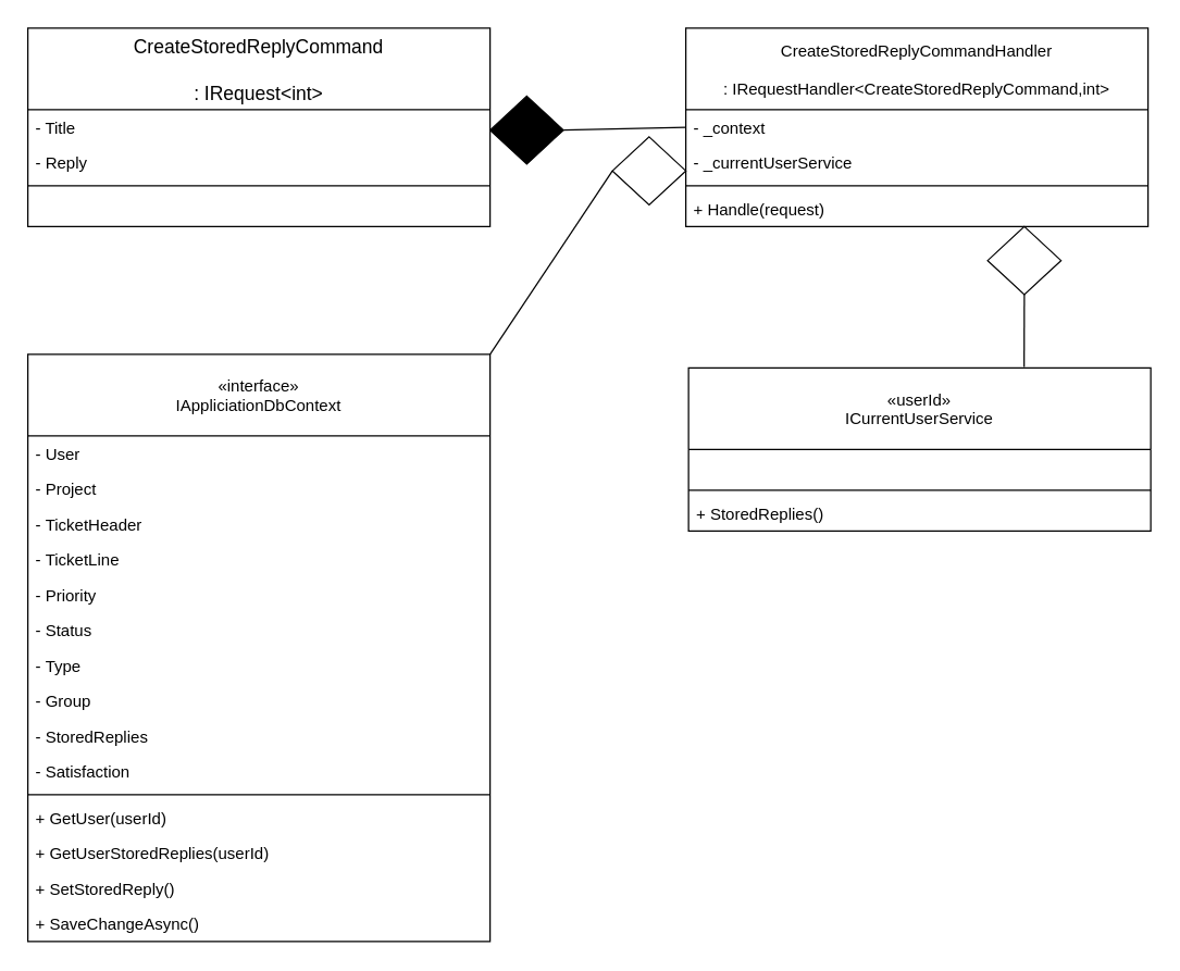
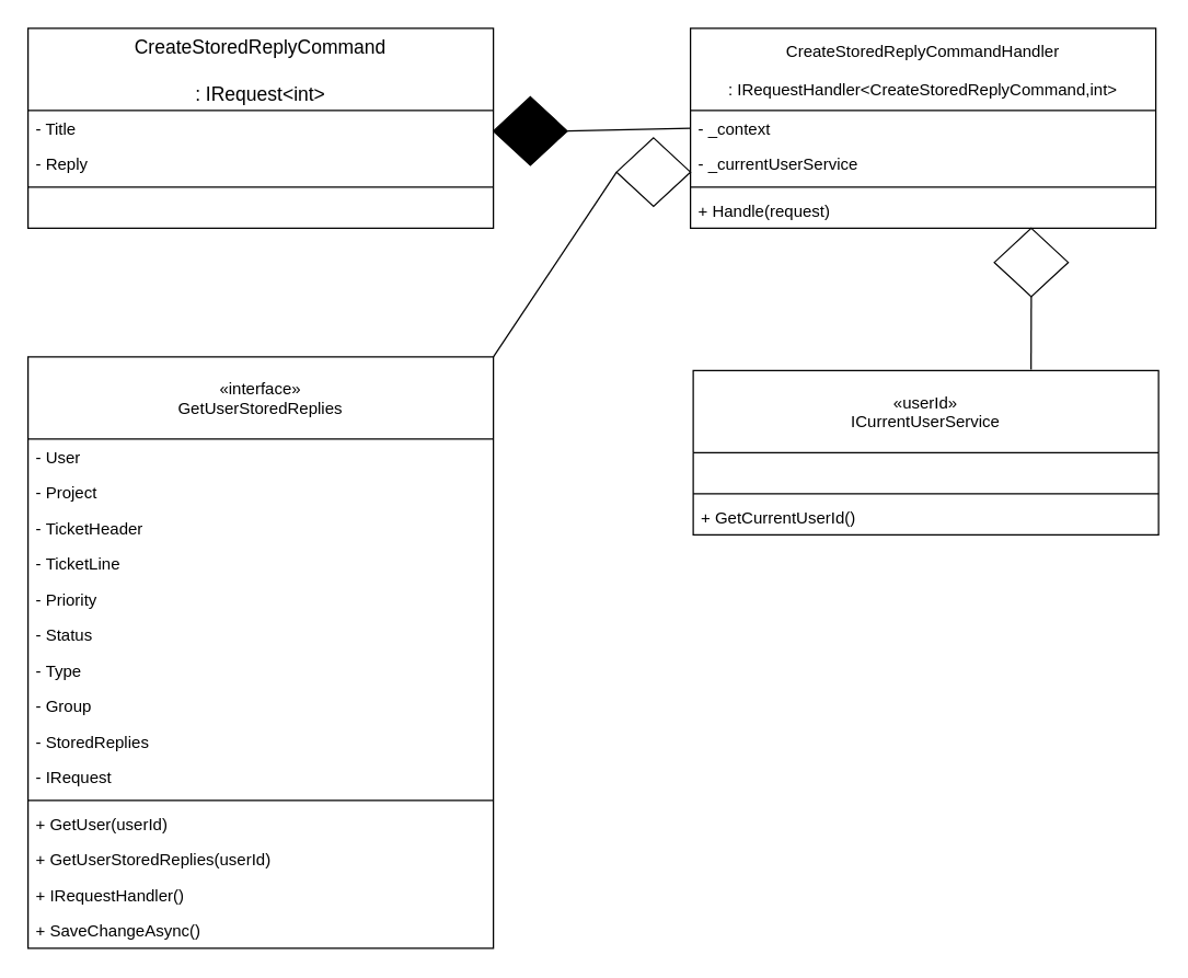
  <mxCell id="0" />
  <mxCell id="1" parent="0" />
  <mxCell id="2" value="" style="endArrow=none;html=1;entryX=0;entryY=0.5;entryDx=0;entryDy=0;exitX=1;exitY=0.5;exitDx=0;exitDy=0;exitPerimeter=0;" parent="1" source="3" target="14" edge="1"><mxGeometry width="50" height="50" relative="1" as="geometry"><mxPoint x="414" y="93" as="sourcePoint" /><mxPoint x="544" y="350" as="targetPoint" /></mxGeometry></mxCell>
  <mxCell id="3" value="" style="strokeWidth=1;html=1;shape=mxgraph.flowchart.decision;whiteSpace=wrap;fillColor=#000000;" parent="1" vertex="1"><mxGeometry x="360" y="70" width="54" height="50" as="geometry" /></mxCell>
  <mxCell id="4" value="" style="endArrow=none;html=1;entryX=1;entryY=0;entryDx=0;entryDy=0;exitX=0;exitY=0.5;exitDx=0;exitDy=0;exitPerimeter=0;" parent="1" source="5" target="18" edge="1"><mxGeometry width="50" height="50" relative="1" as="geometry"><mxPoint x="414" y="193" as="sourcePoint" /><mxPoint x="350" y="410" as="targetPoint" /></mxGeometry></mxCell>
  <mxCell id="5" value="" style="strokeWidth=1;html=1;shape=mxgraph.flowchart.decision;whiteSpace=wrap;" parent="1" vertex="1"><mxGeometry x="450" y="100" width="54" height="50" as="geometry" /></mxCell>
  <mxCell id="6" value="" style="endArrow=none;html=1;exitX=0.5;exitY=1;exitDx=0;exitDy=0;exitPerimeter=0;entryX=0.726;entryY=-0.006;entryDx=0;entryDy=0;entryPerimeter=0;" parent="1" source="7" target="34" edge="1"><mxGeometry width="50" height="50" relative="1" as="geometry"><mxPoint x="632" y="227" as="sourcePoint" /><mxPoint x="759" y="436" as="targetPoint" /></mxGeometry></mxCell>
  <mxCell id="7" value="" style="strokeWidth=1;html=1;shape=mxgraph.flowchart.decision;whiteSpace=wrap;" parent="1" vertex="1"><mxGeometry x="726" y="166" width="54" height="50" as="geometry" /></mxCell>
  <mxCell id="8" value="CreateStoredReplyCommand&#10;&#10;: IRequest&lt;int&gt;" style="swimlane;fontStyle=0;childLayout=stackLayout;horizontal=1;startSize=60;horizontalStack=0;resizeParent=1;resizeParentMax=0;resizeLast=0;collapsible=1;marginBottom=0;align=center;fontSize=14;" parent="1" vertex="1"><mxGeometry x="20" width="340" height="146" as="geometry" y="20" /></mxCell>
  <mxCell id="9" value="- Title" style="text;strokeColor=none;fillColor=none;align=left;verticalAlign=top;spacingLeft=4;spacingRight=4;overflow=hidden;rotatable=0;points=[[0,0.5],[1,0.5]];portConstraint=eastwest;" parent="8" vertex="1"><mxGeometry y="60" width="340" height="26" as="geometry" /></mxCell>
  <mxCell id="10" value="- Reply" style="text;strokeColor=none;fillColor=none;align=left;verticalAlign=top;spacingLeft=4;spacingRight=4;overflow=hidden;rotatable=0;points=[[0,0.5],[1,0.5]];portConstraint=eastwest;" parent="8" vertex="1"><mxGeometry y="86" width="340" height="26" as="geometry" /></mxCell>
  <mxCell id="11" value="" style="line;strokeWidth=1;fillColor=none;align=left;verticalAlign=middle;spacingTop=-1;spacingLeft=3;spacingRight=3;rotatable=0;labelPosition=right;points=[];portConstraint=eastwest;" parent="8" vertex="1"><mxGeometry y="112" width="340" height="8" as="geometry" /></mxCell>
  <mxCell id="12" value=" " style="text;strokeColor=none;fillColor=none;align=left;verticalAlign=top;spacingLeft=4;spacingRight=4;overflow=hidden;rotatable=0;points=[[0,0.5],[1,0.5]];portConstraint=eastwest;" parent="8" vertex="1"><mxGeometry y="120" width="340" height="26" as="geometry" /></mxCell>
  <mxCell id="13" value="CreateStoredReplyCommandHandler&#10;&#10;: IRequestHandler&lt;CreateStoredReplyCommand,int&gt;" style="swimlane;fontStyle=0;childLayout=stackLayout;horizontal=1;startSize=60;fillColor=none;horizontalStack=0;resizeParent=1;resizeParentMax=0;resizeLast=0;collapsible=1;marginBottom=0;" parent="1" vertex="1"><mxGeometry x="504" width="340" height="146" as="geometry" y="20" /></mxCell>
  <mxCell id="14" value="- _context" style="text;strokeColor=none;fillColor=none;align=left;verticalAlign=top;spacingLeft=4;spacingRight=4;overflow=hidden;rotatable=0;points=[[0,0.5],[1,0.5]];portConstraint=eastwest;" parent="13" vertex="1"><mxGeometry y="60" width="340" height="26" as="geometry" /></mxCell>
  <mxCell id="15" value="- _currentUserService" style="text;strokeColor=none;fillColor=none;align=left;verticalAlign=top;spacingLeft=4;spacingRight=4;overflow=hidden;rotatable=0;points=[[0,0.5],[1,0.5]];portConstraint=eastwest;" parent="13" vertex="1"><mxGeometry y="86" width="340" height="26" as="geometry" /></mxCell>
  <mxCell id="16" value="" style="line;strokeWidth=1;fillColor=none;align=left;verticalAlign=middle;spacingTop=-1;spacingLeft=3;spacingRight=3;rotatable=0;labelPosition=right;points=[];portConstraint=eastwest;" parent="13" vertex="1"><mxGeometry y="112" width="340" height="8" as="geometry" /></mxCell>
  <mxCell id="17" value="+ Handle(request)" style="text;strokeColor=none;fillColor=none;align=left;verticalAlign=top;spacingLeft=4;spacingRight=4;overflow=hidden;rotatable=0;points=[[0,0.5],[1,0.5]];portConstraint=eastwest;" parent="13" vertex="1"><mxGeometry y="120" width="340" height="26" as="geometry" /></mxCell>
- <mxCell id="18" value="«interface»&#10;IAppliciationDbContext" style="swimlane;fontStyle=0;childLayout=stackLayout;horizontal=1;startSize=60;fillColor=none;horizontalStack=0;resizeParent=1;resizeParentMax=0;resizeLast=0;collapsible=1;marginBottom=0;" parent="1" vertex="1"><mxGeometry x="20" y="260" width="340" height="432" as="geometry" /></mxCell>
+ <mxCell id="18" value="«interface»&#10;GetUserStoredReplies" style="swimlane;fontStyle=0;childLayout=stackLayout;horizontal=1;startSize=60;fillColor=none;horizontalStack=0;resizeParent=1;resizeParentMax=0;resizeLast=0;collapsible=1;marginBottom=0;" parent="1" vertex="1"><mxGeometry x="20" y="260" width="340" height="432" as="geometry" /></mxCell>
  <mxCell id="19" value="- User" style="text;strokeColor=none;fillColor=none;align=left;verticalAlign=top;spacingLeft=4;spacingRight=4;overflow=hidden;rotatable=0;points=[[0,0.5],[1,0.5]];portConstraint=eastwest;" parent="18" vertex="1"><mxGeometry y="60" width="340" height="26" as="geometry" /></mxCell>
  <mxCell id="20" value="- Project" style="text;strokeColor=none;fillColor=none;align=left;verticalAlign=top;spacingLeft=4;spacingRight=4;overflow=hidden;rotatable=0;points=[[0,0.5],[1,0.5]];portConstraint=eastwest;" parent="18" vertex="1"><mxGeometry y="86" width="340" height="26" as="geometry" /></mxCell>
  <mxCell id="21" value="- TicketHeader" style="text;strokeColor=none;fillColor=none;align=left;verticalAlign=top;spacingLeft=4;spacingRight=4;overflow=hidden;rotatable=0;points=[[0,0.5],[1,0.5]];portConstraint=eastwest;" parent="18" vertex="1"><mxGeometry y="112" width="340" height="26" as="geometry" /></mxCell>
  <mxCell id="22" value="- TicketLine" style="text;strokeColor=none;fillColor=none;align=left;verticalAlign=top;spacingLeft=4;spacingRight=4;overflow=hidden;rotatable=0;points=[[0,0.5],[1,0.5]];portConstraint=eastwest;" parent="18" vertex="1"><mxGeometry y="138" width="340" height="26" as="geometry" /></mxCell>
  <mxCell id="23" value="- Priority" style="text;strokeColor=none;fillColor=none;align=left;verticalAlign=top;spacingLeft=4;spacingRight=4;overflow=hidden;rotatable=0;points=[[0,0.5],[1,0.5]];portConstraint=eastwest;" parent="18" vertex="1"><mxGeometry y="164" width="340" height="26" as="geometry" /></mxCell>
  <mxCell id="24" value="- Status" style="text;strokeColor=none;fillColor=none;align=left;verticalAlign=top;spacingLeft=4;spacingRight=4;overflow=hidden;rotatable=0;points=[[0,0.5],[1,0.5]];portConstraint=eastwest;" parent="18" vertex="1"><mxGeometry y="190" width="340" height="26" as="geometry" /></mxCell>
  <mxCell id="25" value="- Type" style="text;strokeColor=none;fillColor=none;align=left;verticalAlign=top;spacingLeft=4;spacingRight=4;overflow=hidden;rotatable=0;points=[[0,0.5],[1,0.5]];portConstraint=eastwest;" parent="18" vertex="1"><mxGeometry y="216" width="340" height="26" as="geometry" /></mxCell>
  <mxCell id="26" value="- Group" style="text;strokeColor=none;fillColor=none;align=left;verticalAlign=top;spacingLeft=4;spacingRight=4;overflow=hidden;rotatable=0;points=[[0,0.5],[1,0.5]];portConstraint=eastwest;" parent="18" vertex="1"><mxGeometry y="242" width="340" height="26" as="geometry" /></mxCell>
  <mxCell id="27" value="- StoredReplies" style="text;strokeColor=none;fillColor=none;align=left;verticalAlign=top;spacingLeft=4;spacingRight=4;overflow=hidden;rotatable=0;points=[[0,0.5],[1,0.5]];portConstraint=eastwest;" parent="18" vertex="1"><mxGeometry y="268" width="340" height="26" as="geometry" /></mxCell>
- <mxCell id="28" value="- Satisfaction" style="text;strokeColor=none;fillColor=none;align=left;verticalAlign=top;spacingLeft=4;spacingRight=4;overflow=hidden;rotatable=0;points=[[0,0.5],[1,0.5]];portConstraint=eastwest;" parent="18" vertex="1"><mxGeometry y="294" width="340" height="26" as="geometry" /></mxCell>
+ <mxCell id="28" value="- IRequest" style="text;strokeColor=none;fillColor=none;align=left;verticalAlign=top;spacingLeft=4;spacingRight=4;overflow=hidden;rotatable=0;points=[[0,0.5],[1,0.5]];portConstraint=eastwest;" parent="18" vertex="1"><mxGeometry y="294" width="340" height="26" as="geometry" /></mxCell>
  <mxCell id="29" value="" style="line;strokeWidth=1;fillColor=none;align=left;verticalAlign=middle;spacingTop=-1;spacingLeft=3;spacingRight=3;rotatable=0;labelPosition=right;points=[];portConstraint=eastwest;" parent="18" vertex="1"><mxGeometry y="320" width="340" height="8" as="geometry" /></mxCell>
  <mxCell id="30" value="+ GetUser(userId)" style="text;strokeColor=none;fillColor=none;align=left;verticalAlign=top;spacingLeft=4;spacingRight=4;overflow=hidden;rotatable=0;points=[[0,0.5],[1,0.5]];portConstraint=eastwest;" parent="18" vertex="1"><mxGeometry y="328" width="340" height="26" as="geometry" /></mxCell>
  <mxCell id="31" value="+ GetUserStoredReplies(userId)" style="text;strokeColor=none;fillColor=none;align=left;verticalAlign=top;spacingLeft=4;spacingRight=4;overflow=hidden;rotatable=0;points=[[0,0.5],[1,0.5]];portConstraint=eastwest;" parent="18" vertex="1"><mxGeometry y="354" width="340" height="26" as="geometry" /></mxCell>
- <mxCell id="32" value="+ SetStoredReply()" style="text;strokeColor=none;fillColor=none;align=left;verticalAlign=top;spacingLeft=4;spacingRight=4;overflow=hidden;rotatable=0;points=[[0,0.5],[1,0.5]];portConstraint=eastwest;" parent="18" vertex="1"><mxGeometry y="380" width="340" height="26" as="geometry" /></mxCell>
+ <mxCell id="32" value="+ IRequestHandler()" style="text;strokeColor=none;fillColor=none;align=left;verticalAlign=top;spacingLeft=4;spacingRight=4;overflow=hidden;rotatable=0;points=[[0,0.5],[1,0.5]];portConstraint=eastwest;" parent="18" vertex="1"><mxGeometry y="380" width="340" height="26" as="geometry" /></mxCell>
  <mxCell id="33" value="+ SaveChangeAsync()" style="text;strokeColor=none;fillColor=none;align=left;verticalAlign=top;spacingLeft=4;spacingRight=4;overflow=hidden;rotatable=0;points=[[0,0.5],[1,0.5]];portConstraint=eastwest;" parent="18" vertex="1"><mxGeometry y="406" width="340" height="26" as="geometry" /></mxCell>
  <mxCell id="34" value="«userId»&#10;ICurrentUserService" style="swimlane;fontStyle=0;childLayout=stackLayout;horizontal=1;startSize=60;fillColor=none;horizontalStack=0;resizeParent=1;resizeParentMax=0;resizeLast=0;collapsible=1;marginBottom=0;" parent="1" vertex="1"><mxGeometry x="506" y="270" width="340" height="120" as="geometry" /></mxCell>
  <mxCell id="35" value=" " style="text;strokeColor=none;fillColor=none;align=left;verticalAlign=top;spacingLeft=4;spacingRight=4;overflow=hidden;rotatable=0;points=[[0,0.5],[1,0.5]];portConstraint=eastwest;" parent="34" vertex="1"><mxGeometry y="60" width="340" height="26" as="geometry" /></mxCell>
  <mxCell id="36" value="" style="line;strokeWidth=1;fillColor=none;align=left;verticalAlign=middle;spacingTop=-1;spacingLeft=3;spacingRight=3;rotatable=0;labelPosition=right;points=[];portConstraint=eastwest;" parent="34" vertex="1"><mxGeometry y="86" width="340" height="8" as="geometry" /></mxCell>
- <mxCell id="37" value="+ StoredReplies()" style="text;strokeColor=none;fillColor=none;align=left;verticalAlign=top;spacingLeft=4;spacingRight=4;overflow=hidden;rotatable=0;points=[[0,0.5],[1,0.5]];portConstraint=eastwest;" parent="34" vertex="1"><mxGeometry y="94" width="340" height="26" as="geometry" /></mxCell>
+ <mxCell id="37" value="+ GetCurrentUserId()" style="text;strokeColor=none;fillColor=none;align=left;verticalAlign=top;spacingLeft=4;spacingRight=4;overflow=hidden;rotatable=0;points=[[0,0.5],[1,0.5]];portConstraint=eastwest;" parent="34" vertex="1"><mxGeometry y="94" width="340" height="26" as="geometry" /></mxCell>
